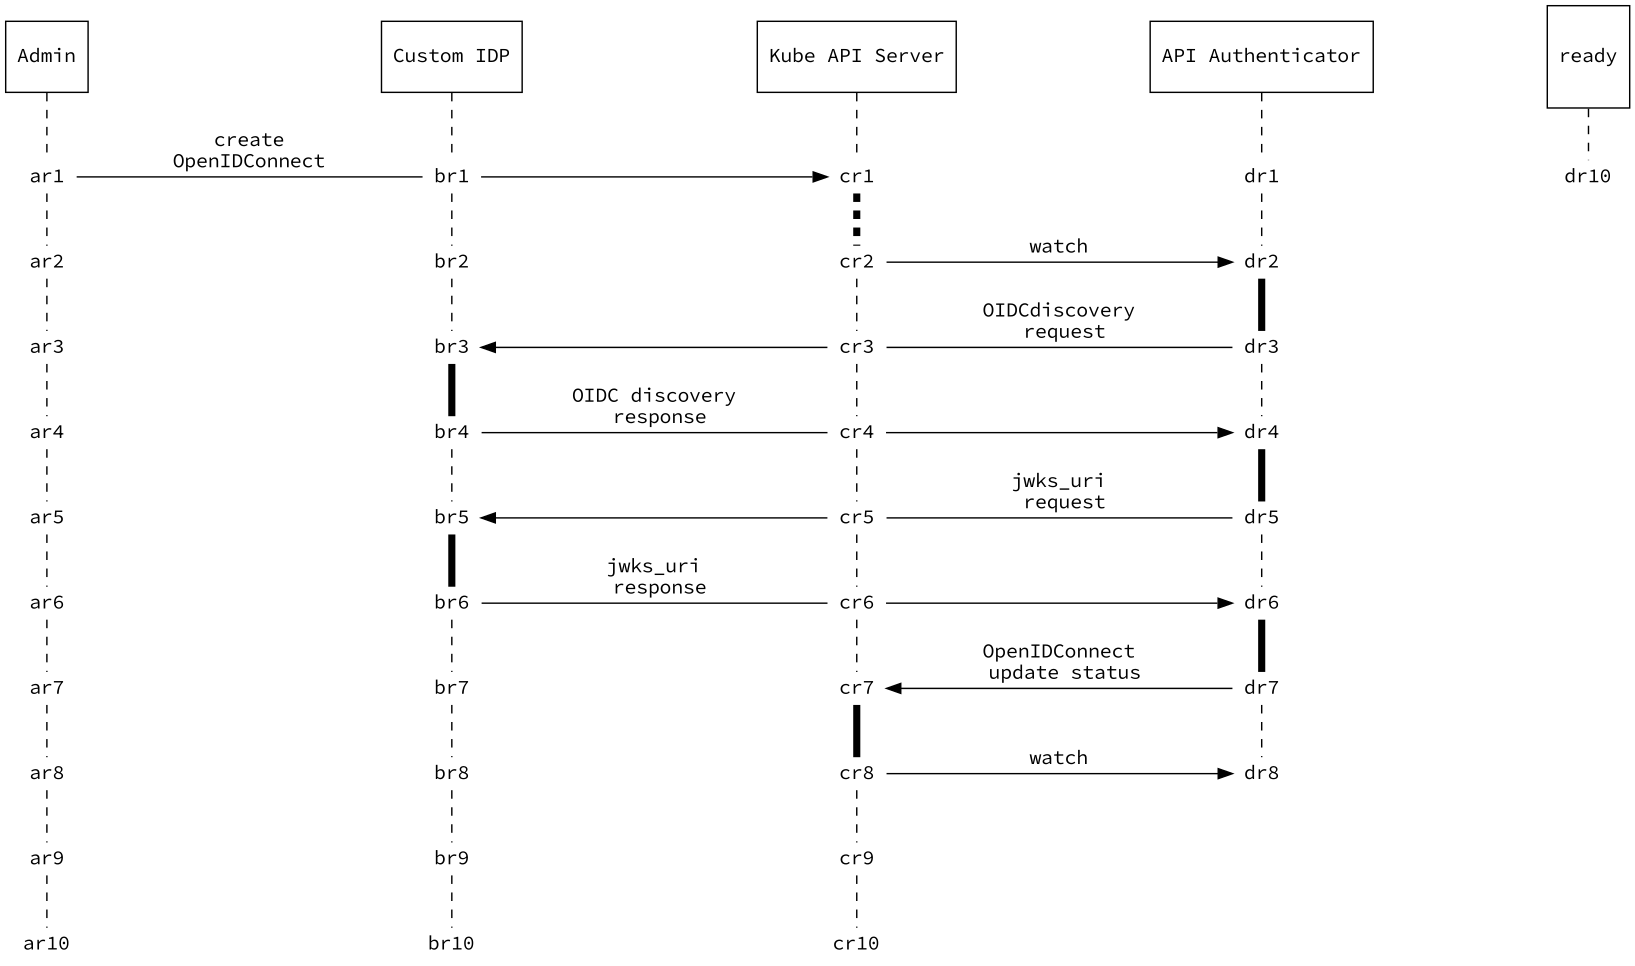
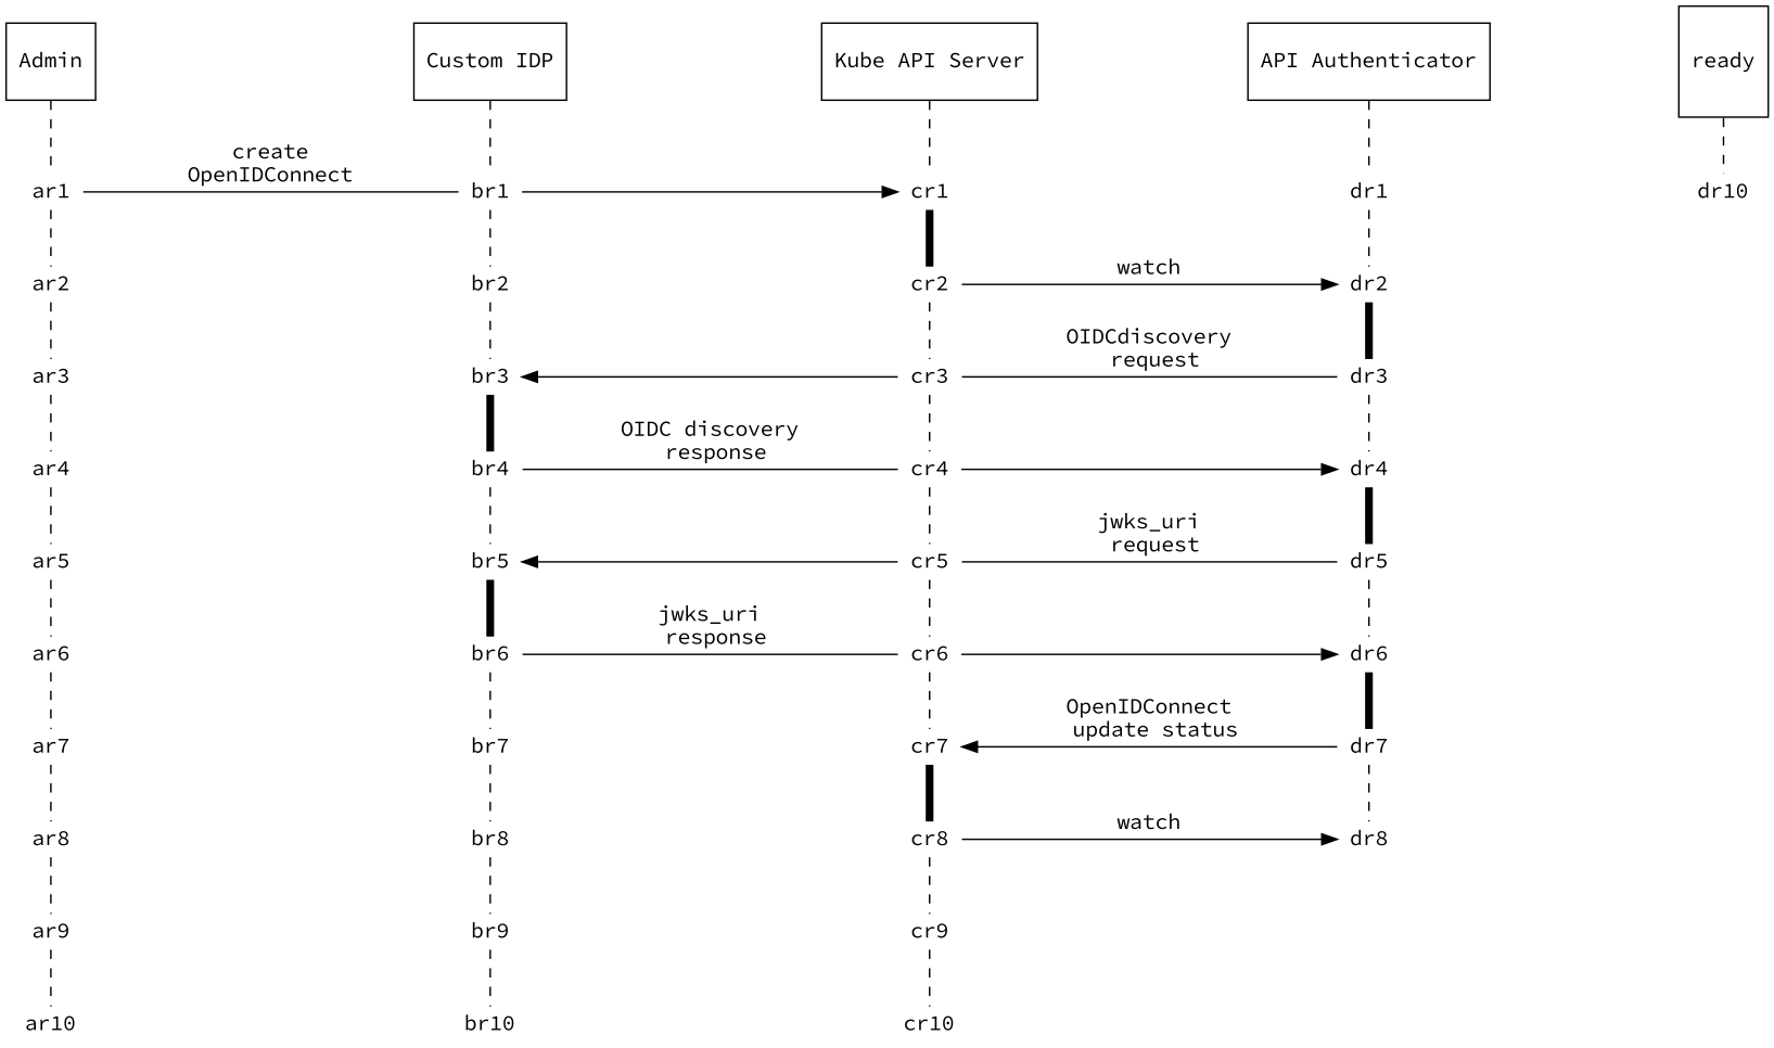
  digraph {
    fontname="Source Code Pro"
    nodesep=1.7
    ordering=out
    splines=line
    node [fontname="Source Code Pro" shape=none]
    edge [arrowhead=none fontname="Source Code Pro" style=dashed weight=6]
    n1 [height=0.7 label=Admin shape=rectangle width=0]
    n2 [height=0.7 label="Custom IDP" shape=rectangle width=0]
    n3 [height=0.7 label="Kube API Server" shape=rectangle width=0]
    n4 [height=0.7 label="API Authenticator" shape=rectangle width=0]
    ar1 [height=0 width=0]
    ar2 [height=0 width=0]
    ar3 [height=0 width=0]
    ar4 [height=0 width=0]
    ar5 [height=0 width=0]
    ar6 [height=0 width=0]
    ar7 [height=0 width=0]
    ar8 [height=0 width=0]
    ar9 [height=0 width=0]
    ar10 [height=0 width=0]
    br1 [height=0 width=0]
    br2 [height=0 width=0]
    br3 [height=0 width=0]
    br4 [height=0 width=0]
    br5 [height=0 width=0]
    br6 [height=0 width=0]
    br7 [height=0 width=0]
    br8 [height=0 width=0]
    br9 [height=0 width=0]
    br10 [height=0 width=0]
    cr1 [height=0 width=0]
    cr2 [height=0 width=0]
    cr3 [height=0 width=0]
    cr4 [height=0 width=0]
    cr5 [height=0 width=0]
    cr6 [height=0 width=0]
    cr7 [height=0 width=0]
    cr8 [height=0 width=0]
    cr9 [height=0 width=0]
    cr10 [height=0 width=0]
    dr1 [height=0 width=0]
    n36 [height=1 label=ready shape=rectangle width=0]
    dr10 [height=0 width=0]
    dr2 [height=0 width=0]
    dr3 [height=0 width=0]
    dr4 [height=0 width=0]
    dr5 [height=0 width=0]
    dr6 [height=0 width=0]
    dr7 [height=0 width=0]
    dr8 [height=0 width=0]
    subgraph sub_1 {
      rank=same
      n1
      n2
      n3
      n4
    }
    subgraph sub_2 {
      n1
      ar1
      ar2
      ar3
      ar4
      ar5
      ar6
      ar7
      ar8
      ar9
      ar10
    }
    subgraph sub_3 {
      n2
      br1
      br2
      br3
      br4
      br5
      br6
      br7
      br8
      br9
      br10
    }
    subgraph sub_4 {
      n3
      cr1
      cr2
      cr3
      cr4
      cr5
      cr6
      cr7
      cr8
      cr9
      cr10
    }
    subgraph sub_5 {
      n4
      dr1
      n36
      dr10
      dr2
      dr3
      dr4
      dr5
      dr6
      dr7
      dr8
    }
    subgraph sub_6 {
      rank=same
      ar1
      br1
      cr1
    }
    subgraph sub_7 {
      rank=same
      cr2
      dr2
    }
    subgraph sub_8 {
      rank=same
      br3
      cr3
      dr3
    }
    subgraph sub_9 {
      rank=same
      br5
      cr5
      dr5
    }
    subgraph sub_10 {
      rank=same
      br4
      cr4
      dr4
    }
    subgraph sub_11 {
      rank=same
      br6
      cr6
      dr6
    }
    subgraph sub_12 {
      rank=same
      cr7
      dr7
    }
    subgraph sub_13 {
      rank=same
      cr8
      dr8
    }
    n1 -> ar1
    n2 -> br1
    n3 -> cr1
    n4 -> dr1
    ar1 -> ar2
    ar1 -> br1 [label="create\nOpenIDConnect" style="" weight=""]
    ar2 -> ar3
    ar3 -> ar4
    ar4 -> ar5
    ar5 -> ar6
    ar6 -> ar7
    ar7 -> ar8
    ar8 -> ar9
    ar9 -> ar10
    br1 -> br2
    br1 -> cr1 [arrowhead=normal style="" weight=""]
    br2 -> br3
    br3 -> br4 [penwidth=5 style=solid]
    br3 -> cr3 [arrowhead=normal dir=back style="" weight=""]
    br4 -> br5
    br4 -> cr4 [label="OIDC discovery\n response" style="" weight=""]
    br5 -> br6 [penwidth=5 style=solid]
    br5 -> cr5 [arrowhead=normal dir=back style="" weight=""]
    br6 -> br7
    br6 -> cr6 [label="jwks_uri\n response" style="" weight=""]
    br7 -> br8
    br8 -> br9
    br9 -> br10
-   cr1 -> cr2 [penwidth=5]
+   cr1 -> cr2 [penwidth=5 style=solid]
    cr2 -> cr3
    cr2 -> dr2 [arrowhead=normal label=watch style="" weight=""]
    cr3 -> cr4
    cr3 -> dr3 [label="OIDCdiscovery\n request" style="" weight=""]
    cr4 -> cr5
    cr4 -> dr4 [arrowhead=normal style="" weight=""]
    cr5 -> cr6
    cr5 -> dr5 [label="jwks_uri\n request" style="" weight=""]
    cr6 -> cr7
    cr6 -> dr6 [arrowhead=normal style="" weight=""]
    cr7 -> cr8 [penwidth=5 style=solid]
    cr7 -> dr7 [arrowhead=normal dir=back label="OpenIDConnect\n update status" style="" weight=""]
    cr8 -> cr9
    cr8 -> dr8 [arrowhead=normal label=watch style="" weight=""]
    cr9 -> cr10
    dr1 -> dr2
    n36 -> dr10
    dr2 -> dr3 [penwidth=5 style=solid]
    dr3 -> dr4
    dr4 -> dr5 [penwidth=5 style=solid]
    dr5 -> dr6
    dr6 -> dr7 [penwidth=5 style=solid]
    dr7 -> dr8
  }
